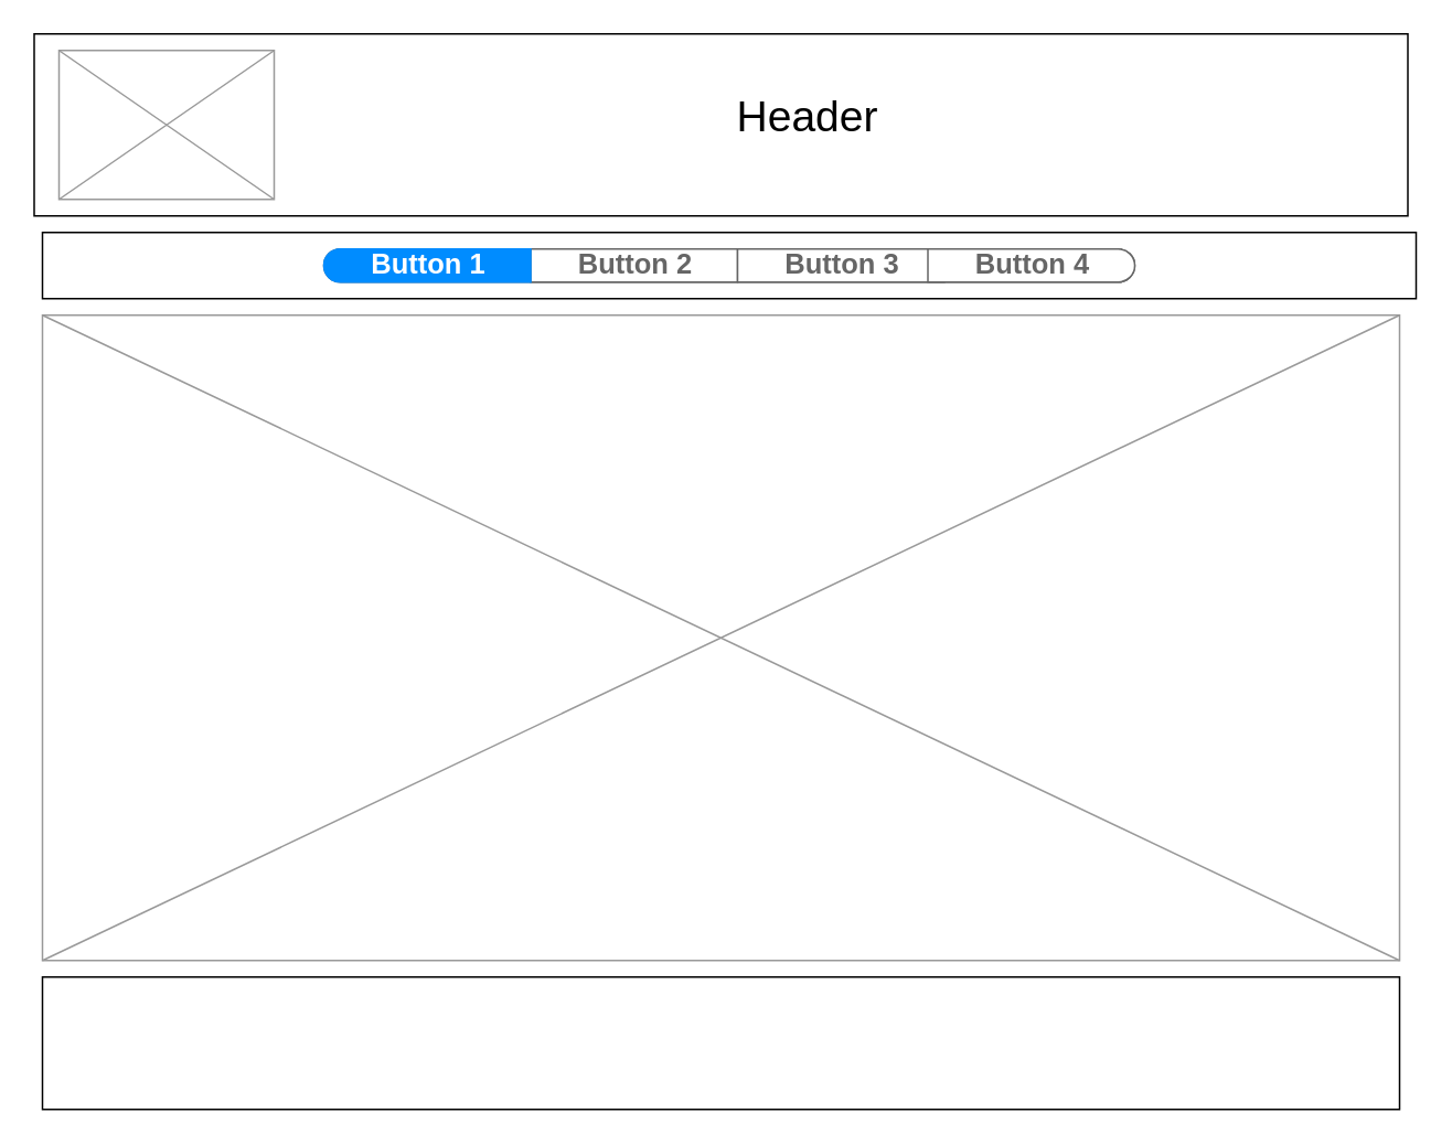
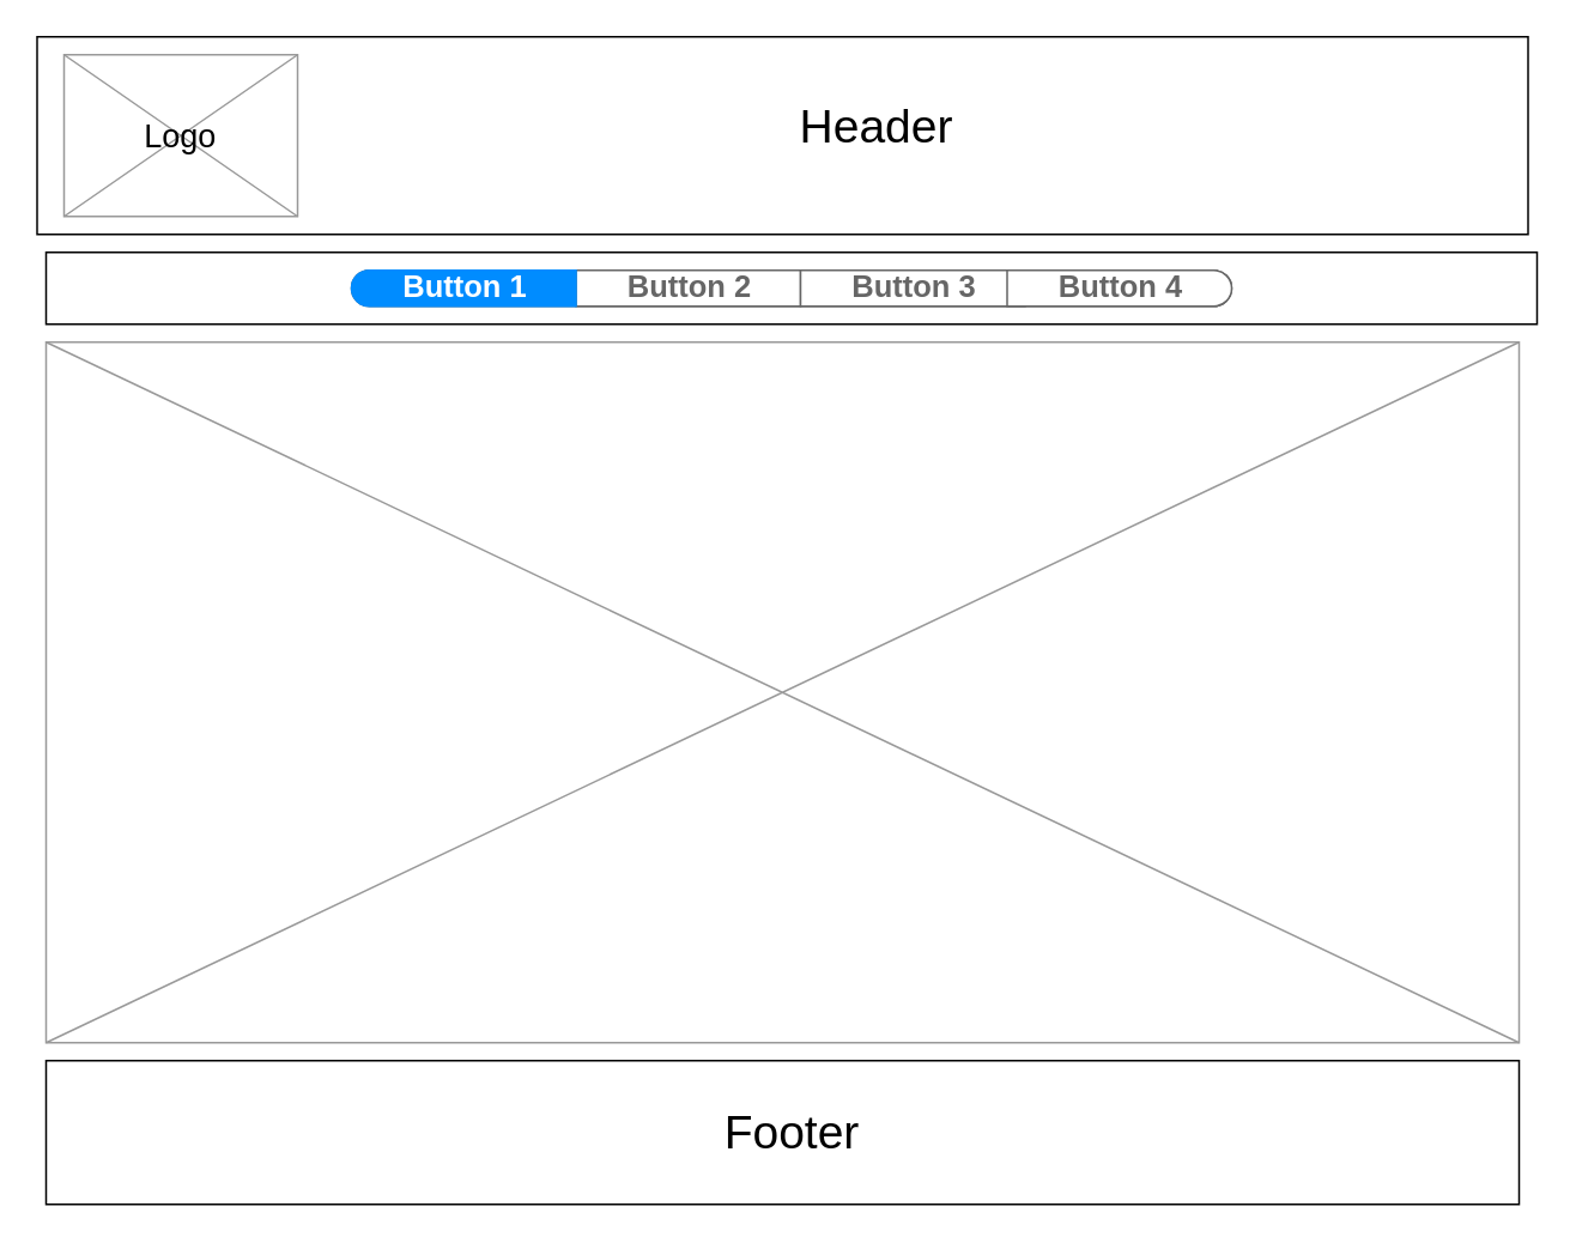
  <mxCell id="0" />
  <mxCell id="1" parent="0" />
  <mxCell id="2" value="" style="rounded=0;whiteSpace=wrap;html=1;" parent="1" vertex="1"><mxGeometry x="20" y="20" width="830" height="110" as="geometry" /></mxCell>
  <mxCell id="3" value="Header" style="text;html=1;strokeColor=none;fillColor=none;align=center;verticalAlign=middle;whiteSpace=wrap;rounded=0;fontSize=26;" parent="1" vertex="1"><mxGeometry x="415" y="40" width="145" height="60" as="geometry" /></mxCell>
  <mxCell id="4" value="" style="verticalLabelPosition=bottom;shadow=0;dashed=0;align=center;html=1;verticalAlign=top;strokeWidth=1;shape=mxgraph.mockup.graphics.simpleIcon;strokeColor=#999999;fontSize=26;" parent="1" vertex="1"><mxGeometry x="35" y="30" width="130" height="90" as="geometry" /></mxCell>
+ <mxCell id="5" value="Logo" style="text;html=1;strokeColor=none;fillColor=none;align=center;verticalAlign=bottom;whiteSpace=wrap;rounded=0;fontSize=18;" parent="1" vertex="1"><mxGeometry x="80" y="70" width="40" height="20" as="geometry" /></mxCell>
  <mxCell id="6" value="" style="rounded=0;whiteSpace=wrap;html=1;fontSize=18;" parent="1" vertex="1"><mxGeometry x="25" y="140" width="830" height="40" as="geometry" /></mxCell>
  <mxCell id="7" value="" style="strokeWidth=1;shadow=0;dashed=0;align=center;html=1;shape=mxgraph.mockup.rrect;rSize=10;fillColor=#ffffff;strokeColor=#666666;fontSize=18;" parent="1" vertex="1"><mxGeometry x="195" y="150" width="490" height="20" as="geometry" /></mxCell>
  <mxCell id="8" value="Button 2" style="strokeColor=inherit;fillColor=inherit;gradientColor=inherit;strokeWidth=1;shadow=0;dashed=0;align=center;html=1;shape=mxgraph.mockup.rrect;rSize=0;fontSize=17;fontColor=#666666;fontStyle=1;resizeHeight=1;" parent="7" vertex="1"><mxGeometry width="125" height="20" relative="1" as="geometry"><mxPoint x="125" as="offset" /></mxGeometry></mxCell>
  <mxCell id="9" value="Button 3" style="strokeColor=inherit;fillColor=inherit;gradientColor=inherit;strokeWidth=1;shadow=0;dashed=0;align=center;html=1;shape=mxgraph.mockup.rrect;rSize=0;fontSize=17;fontColor=#666666;fontStyle=1;resizeHeight=1;" parent="7" vertex="1"><mxGeometry width="125" height="20" relative="1" as="geometry"><mxPoint x="250" as="offset" /></mxGeometry></mxCell>
  <mxCell id="10" value="Button 4" style="strokeColor=inherit;fillColor=inherit;gradientColor=inherit;strokeWidth=1;shadow=0;dashed=0;align=center;html=1;shape=mxgraph.mockup.rightButton;rSize=10;fontSize=17;fontColor=#666666;fontStyle=1;resizeHeight=1;" parent="7" vertex="1"><mxGeometry x="1" width="125" height="20" relative="1" as="geometry"><mxPoint x="-125" as="offset" /></mxGeometry></mxCell>
  <mxCell id="11" value="Button 1" style="strokeWidth=1;shadow=0;dashed=0;align=center;html=1;shape=mxgraph.mockup.leftButton;rSize=10;fontSize=17;fontColor=#ffffff;fontStyle=1;fillColor=#008cff;strokeColor=#008cff;resizeHeight=1;" parent="7" vertex="1"><mxGeometry width="125" height="20" relative="1" as="geometry" /></mxCell>
  <mxCell id="12" value="" style="verticalLabelPosition=bottom;shadow=0;dashed=0;align=center;html=1;verticalAlign=top;strokeWidth=1;shape=mxgraph.mockup.graphics.simpleIcon;strokeColor=#999999;fontSize=18;" parent="1" vertex="1"><mxGeometry x="25" y="190" width="820" height="390" as="geometry" /></mxCell>
  <mxCell id="13" value="" style="rounded=0;whiteSpace=wrap;html=1;fontSize=18;" parent="1" vertex="1"><mxGeometry x="25" y="590" width="820" height="80" as="geometry" /></mxCell>
+ <mxCell id="14" value="&lt;font style=&quot;font-size: 26px&quot;&gt;Footer&lt;/font&gt;" style="text;html=1;strokeColor=none;fillColor=none;align=center;verticalAlign=middle;whiteSpace=wrap;rounded=0;fontSize=18;" parent="1" vertex="1"><mxGeometry x="373" y="605.45" width="135" height="49.09" as="geometry" /></mxCell>
